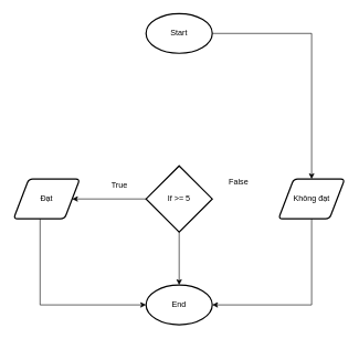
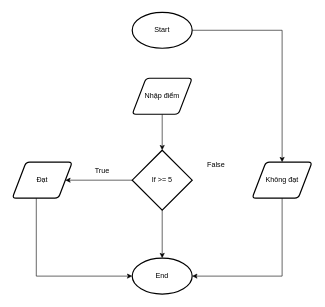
  <mxCell id="0" />
  <mxCell id="1" parent="0" />
  <mxCell id="2" value="" style="edgeStyle=orthogonalEdgeStyle;rounded=0;orthogonalLoop=1;jettySize=auto;html=1;" edge="1" parent="1" source="3" target="10"><mxGeometry relative="1" as="geometry" /></mxCell>
  <mxCell id="3" value="Start" style="strokeWidth=2;html=1;shape=mxgraph.flowchart.start_1;whiteSpace=wrap;" vertex="1" parent="1"><mxGeometry x="220" y="20" width="100" height="60" as="geometry" /></mxCell>
+ <mxCell id="4" value="" style="edgeStyle=orthogonalEdgeStyle;rounded=0;orthogonalLoop=1;jettySize=auto;html=1;" edge="1" parent="1" source="5" target="8"><mxGeometry relative="1" as="geometry" /></mxCell>
+ <mxCell id="5" value="Nhập điểm" style="shape=parallelogram;html=1;strokeWidth=2;perimeter=parallelogramPerimeter;whiteSpace=wrap;rounded=1;arcSize=12;size=0.23;" vertex="1" parent="1"><mxGeometry x="220" y="130" width="100" height="60" as="geometry" /></mxCell>
  <mxCell id="6" value="" style="edgeStyle=orthogonalEdgeStyle;rounded=0;orthogonalLoop=1;jettySize=auto;html=1;" edge="1" parent="1" source="8" target="9"><mxGeometry relative="1" as="geometry" /></mxCell>
  <mxCell id="7" value="" style="edgeStyle=orthogonalEdgeStyle;rounded=0;orthogonalLoop=1;jettySize=auto;html=1;" edge="1" parent="1" source="8" target="11"><mxGeometry relative="1" as="geometry" /></mxCell>
  <mxCell id="8" value="If &amp;gt;= 5" style="strokeWidth=2;html=1;shape=mxgraph.flowchart.decision;whiteSpace=wrap;" vertex="1" parent="1"><mxGeometry x="220" y="250" width="100" height="100" as="geometry" /></mxCell>
  <mxCell id="9" value="Đạt" style="shape=parallelogram;html=1;strokeWidth=2;perimeter=parallelogramPerimeter;whiteSpace=wrap;rounded=1;arcSize=12;size=0.23;" vertex="1" parent="1"><mxGeometry x="20" y="270" width="100" height="60" as="geometry" /></mxCell>
  <mxCell id="10" value="Không đạt" style="shape=parallelogram;html=1;strokeWidth=2;perimeter=parallelogramPerimeter;whiteSpace=wrap;rounded=1;arcSize=12;size=0.23;" vertex="1" parent="1"><mxGeometry x="420" y="270" width="100" height="60" as="geometry" /></mxCell>
  <mxCell id="11" value="End" style="strokeWidth=2;html=1;shape=mxgraph.flowchart.start_1;whiteSpace=wrap;" vertex="1" parent="1"><mxGeometry x="220" y="430" width="100" height="60" as="geometry" /></mxCell>
  <mxCell id="12" style="edgeStyle=orthogonalEdgeStyle;rounded=0;orthogonalLoop=1;jettySize=auto;html=1;entryX=1;entryY=0.5;entryDx=0;entryDy=0;entryPerimeter=0;" edge="1" parent="1" source="10" target="11"><mxGeometry relative="1" as="geometry"><Array as="points"><mxPoint x="470" y="460" /></Array></mxGeometry></mxCell>
  <mxCell id="13" style="edgeStyle=orthogonalEdgeStyle;rounded=0;orthogonalLoop=1;jettySize=auto;html=1;entryX=0;entryY=0.5;entryDx=0;entryDy=0;entryPerimeter=0;" edge="1" parent="1" source="9" target="11"><mxGeometry relative="1" as="geometry"><Array as="points"><mxPoint x="60" y="460" /></Array></mxGeometry></mxCell>
- <mxCell id="14" value="True" style="text;html=1;align=center;verticalAlign=middle;whiteSpace=wrap;rounded=0;" vertex="1" parent="1"><mxGeometry x="150" y="265" width="60" height="30" as="geometry" /></mxCell>
+ <mxCell id="14" value="True" style="text;html=1;align=center;verticalAlign=middle;whiteSpace=wrap;rounded=0;" vertex="1" parent="1"><mxGeometry x="140" y="270" width="60" height="30" as="geometry" /></mxCell>
  <mxCell id="15" value="False" style="text;html=1;align=center;verticalAlign=middle;whiteSpace=wrap;rounded=0;" vertex="1" parent="1"><mxGeometry x="330" y="260" width="60" height="30" as="geometry" /></mxCell>
